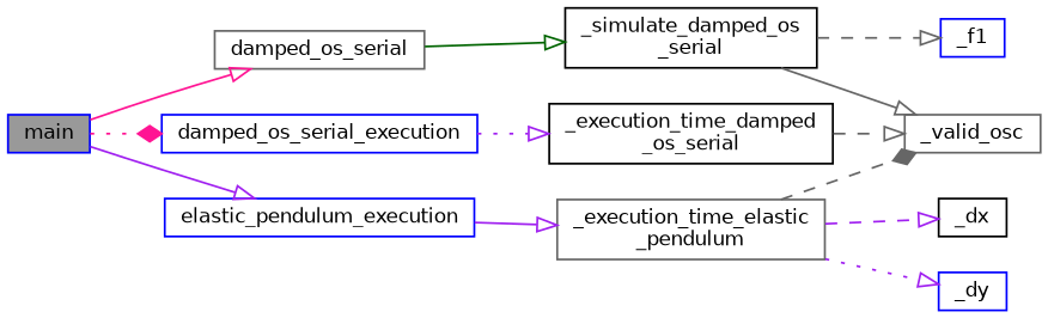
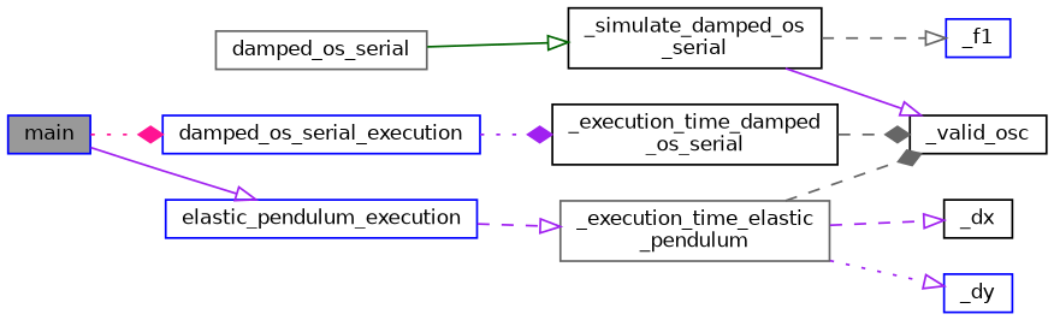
  digraph {
    rankdir=LR
    node [color=blue fillcolor=white fontname=Helvetica fontsize=10 shape=box style=filled]
    edge [arrowhead=onormal color=purple fontname=Helvetica fontsize=10 labelfontname=Helvetica labelfontsize=10 style=dashed]
    n1 [fillcolor=grey60 fontcolor=black height=0.2 label=main width=0.4]
    n2 [color=gray40 height=0.2 label=damped_os_serial width=0.4]
    n3 [height=0.2 label=damped_os_serial_execution width=0.4]
    n4 [height=0.2 label=elastic_pendulum_execution width=0.4]
    n5 [color=black height=0.2 label="_simulate_damped_os\l_serial" width=0.4]
    n6 [color=black height=0.2 label="_execution_time_damped\l_os_serial" width=0.4]
    n7 [color=gray40 height=0.2 label="_execution_time_elastic\l_pendulum" width=0.4]
-   n8 [color=gray40 height=0.2 label=_valid_osc width=0.4]
+   n8 [color=black height=0.2 label=_valid_osc width=0.4]
    n9 [height=0.2 label=_f1 width=0.4]
    n10 [color=black height=0.2 label=_dx width=0.4]
    n11 [height=0.2 label=_dy width=0.4]
-   n1 -> n2 [color=deeppink style=solid]
    n1 -> n3 [arrowhead=diamond color=deeppink style=dotted]
    n1 -> n4 [style=solid]
    n2 -> n5 [color=darkgreen style=solid]
-   n3 -> n6 [style=dotted]
-   n4 -> n7 [style=solid]
-   n5 -> n8 [color=gray40 style=solid]
+   n3 -> n6 [arrowhead=diamond style=dotted]
+   n4 -> n7
+   n5 -> n8 [style=solid]
    n5 -> n9 [color=gray40]
-   n6 -> n8 [color=gray40]
+   n6 -> n8 [arrowhead=diamond color=gray40]
    n7 -> n8 [arrowhead=diamond color=gray40]
    n7 -> n10
    n7 -> n11 [style=dotted]
  }
